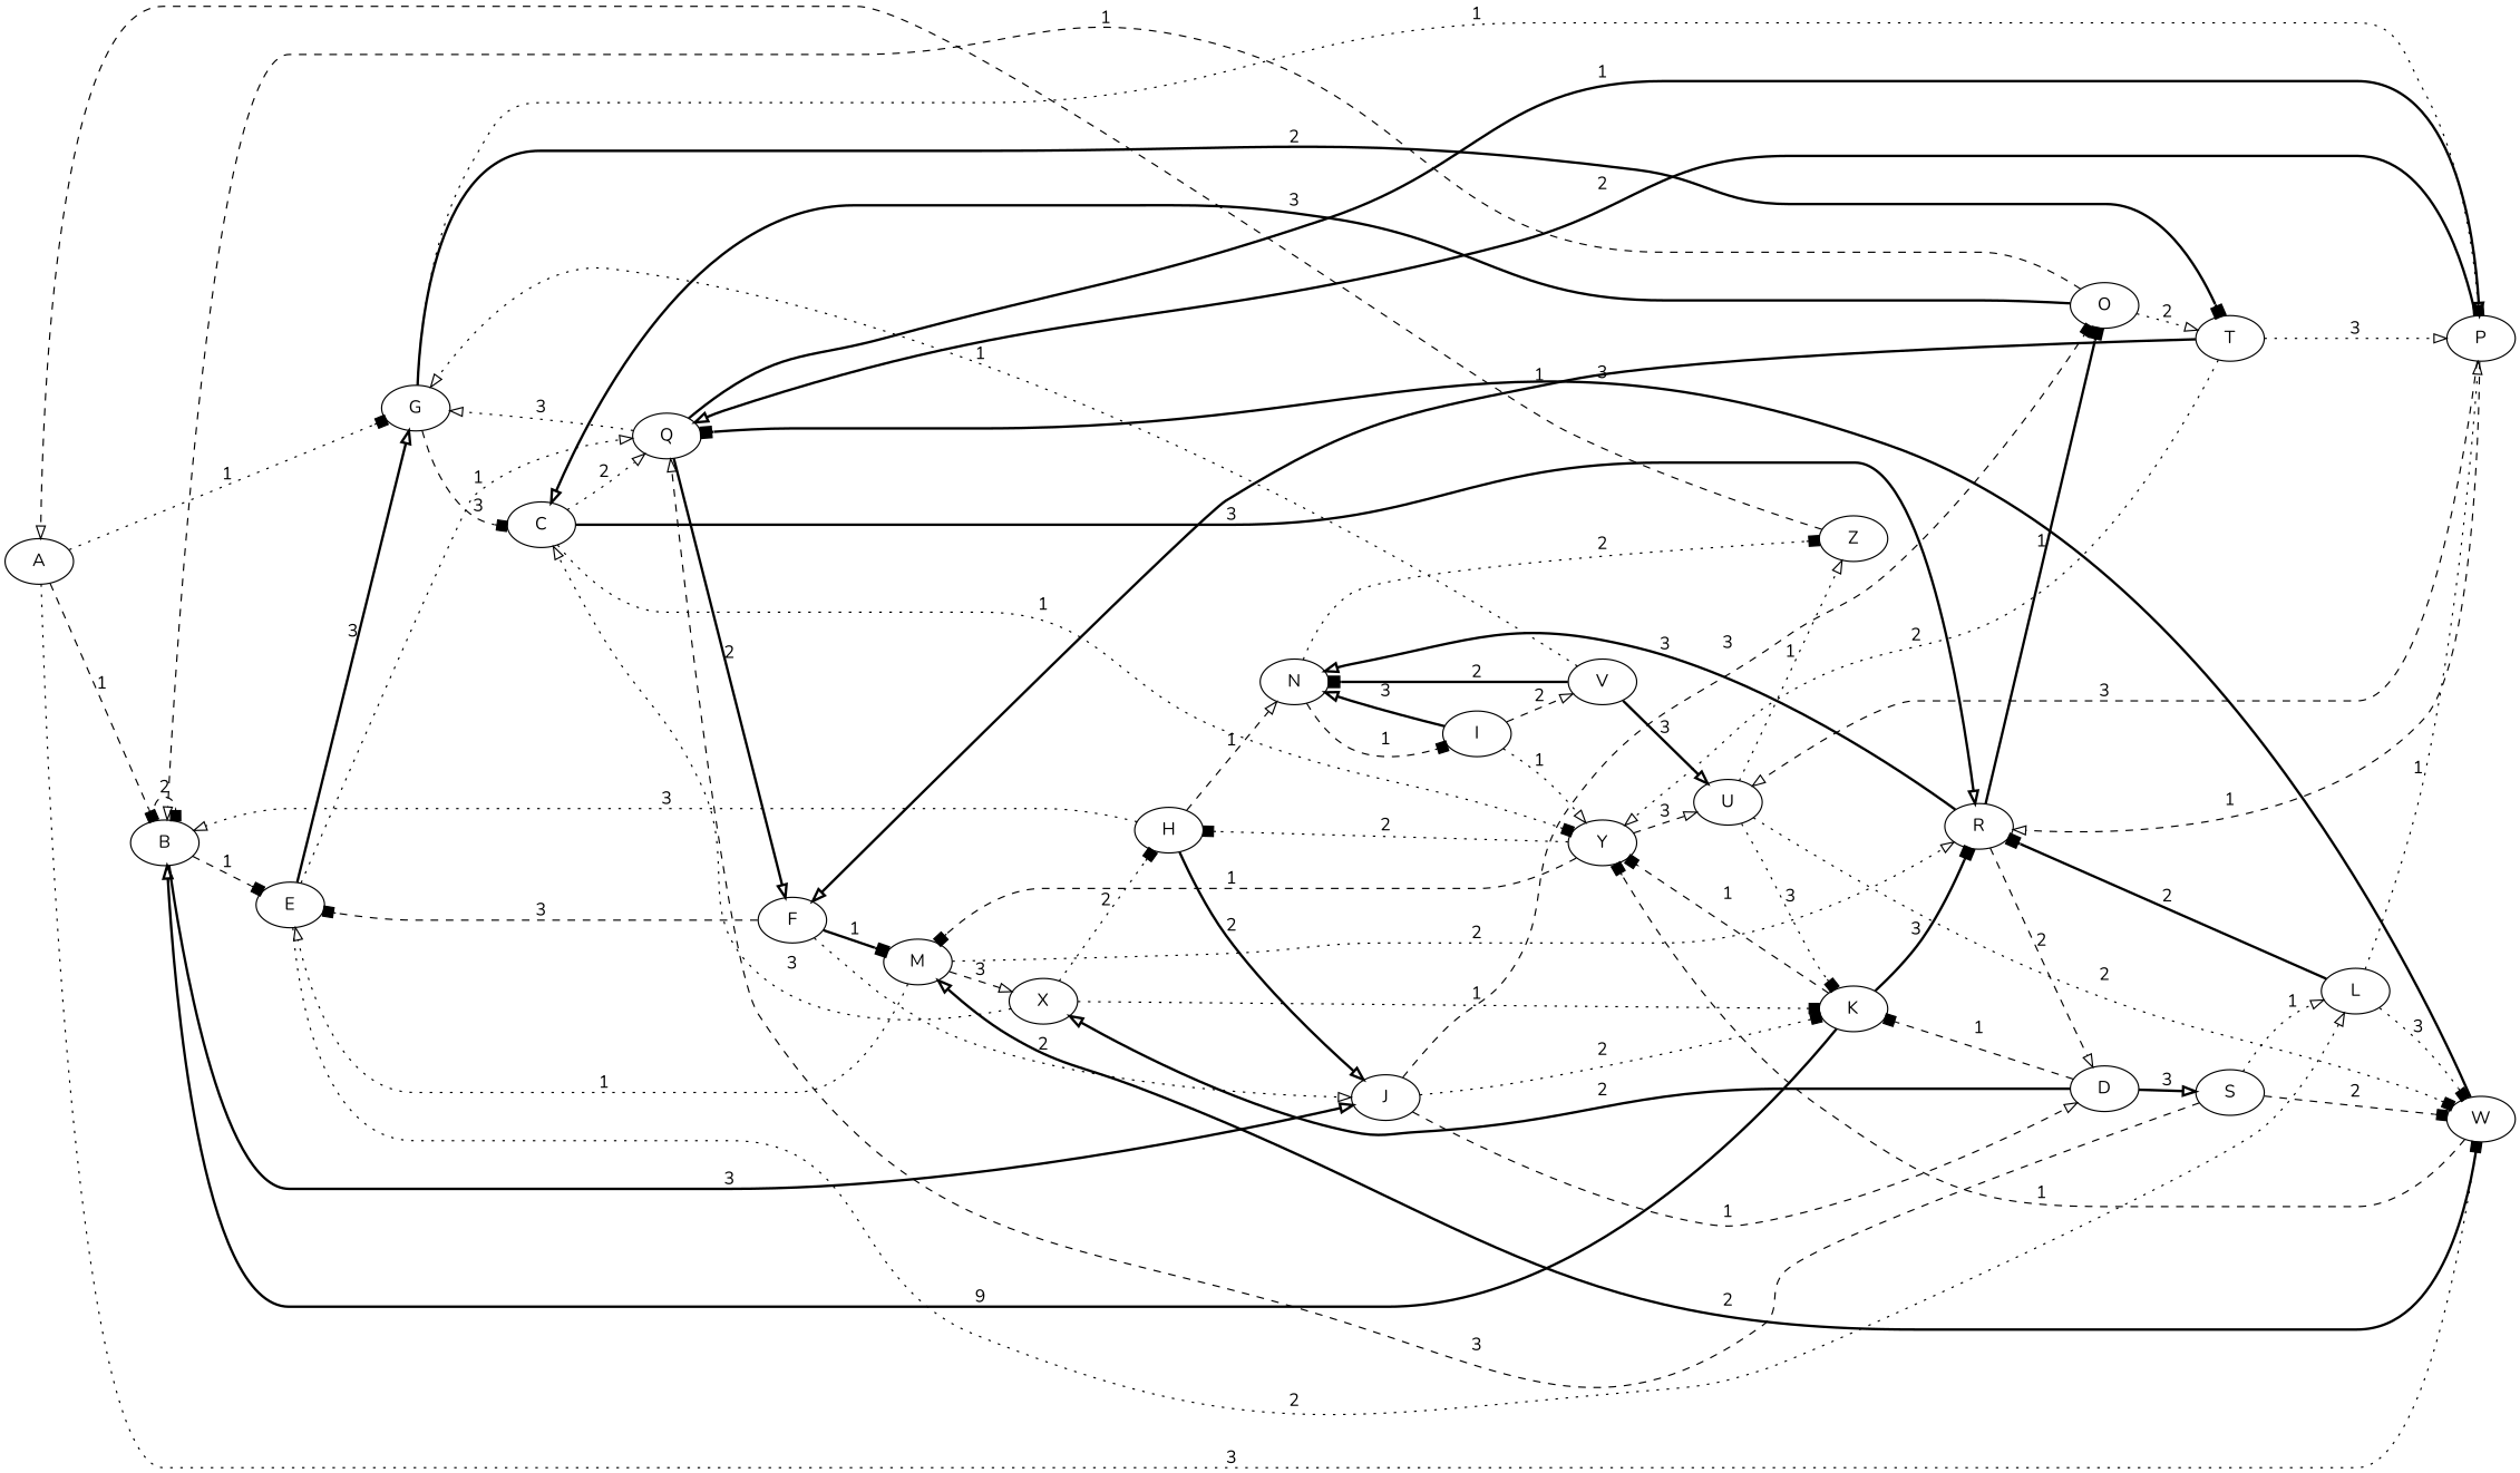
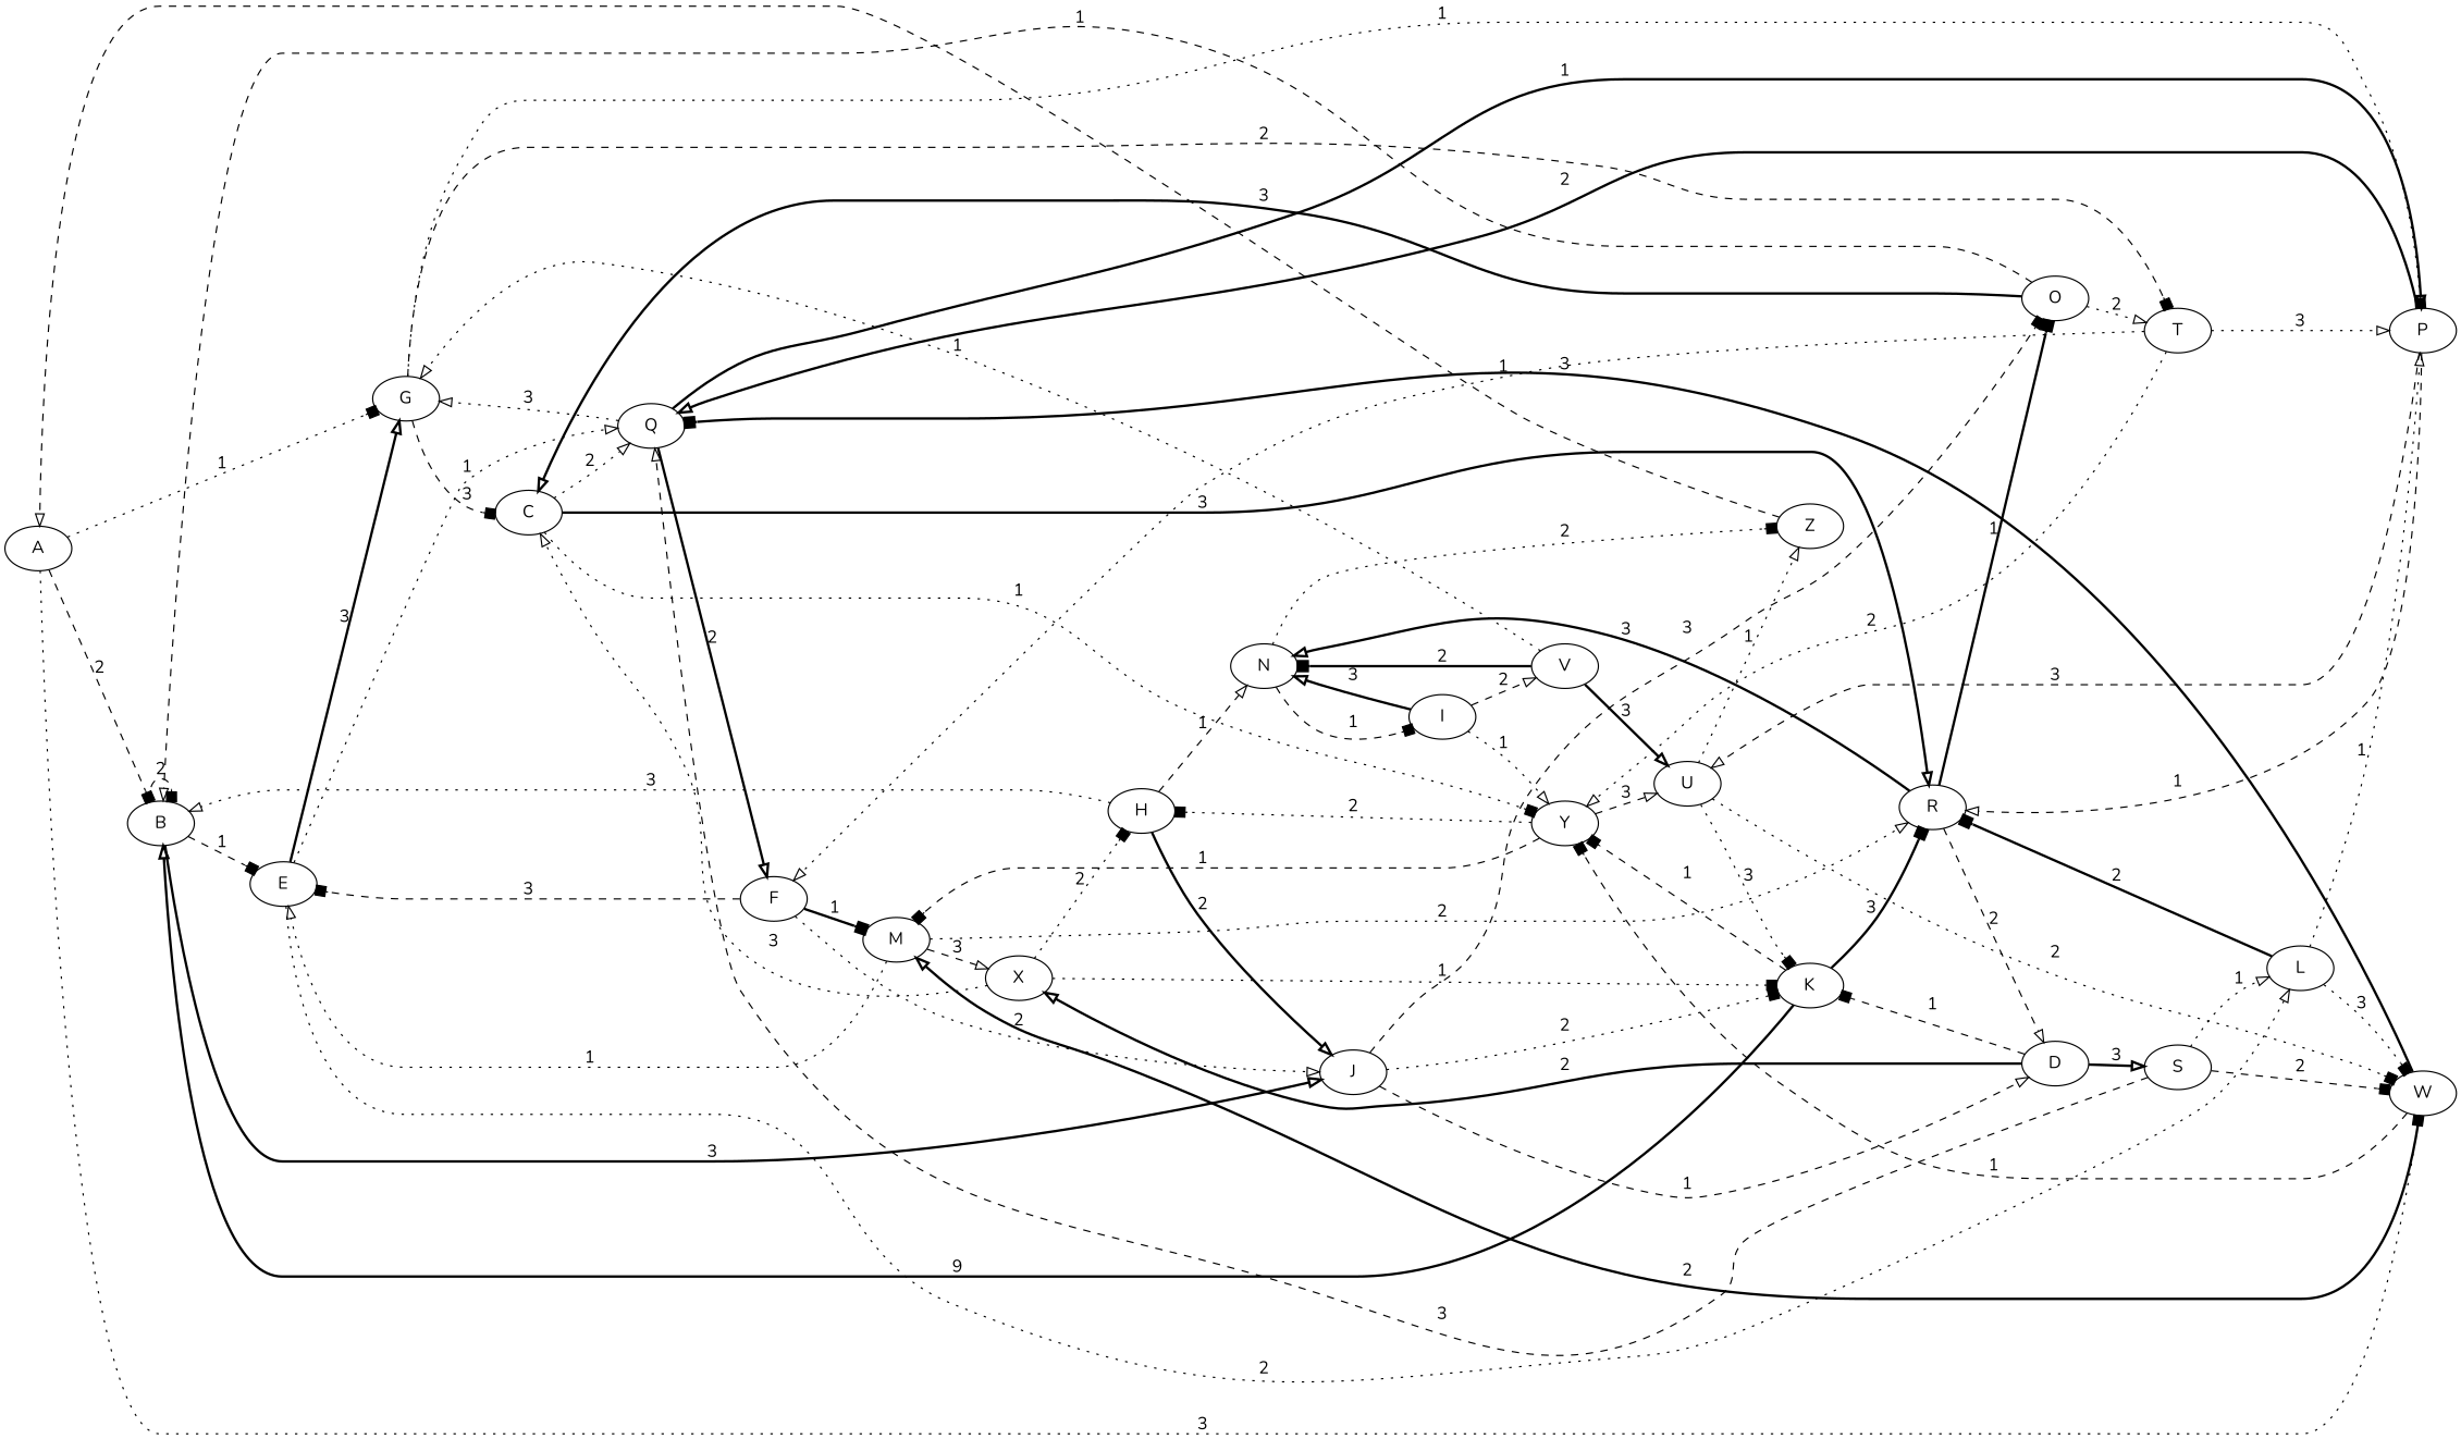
  digraph {
    fontname=Nunito
    rankdir=LR
    node [fontname=Nunito]
    edge [arrowhead=onormal fontname=Nunito style=dotted]
    A
    B
    G
    W
    E
    J
    C
    P
    T
    Q
    Y
    M
    L
    D
    K
    O
    R
    F
    N
    H
    U
    S
    X
    I
    Z
    V
-   A -> B [arrowhead=box label=1 style=dashed]
+   A -> B [arrowhead=box label=2 style=dashed]
    A -> G [arrowhead=box label=1]
    A -> W [arrowhead=box label=3]
    B -> B [arrowhead=box label=2 style=dashed]
    B -> E [arrowhead=box label=1 style=dashed]
    B -> J [label=3 style=bold]
    G -> C [arrowhead=box label=3 style=dashed]
    G -> P [arrowhead=box label=1]
-   G -> T [arrowhead=box label=2 style=bold]
+   G -> T [arrowhead=box label=2 style=dashed]
    W -> Q [arrowhead=box label=3 style=bold]
    W -> Y [arrowhead=box label=1 style=dashed]
    W -> M [label=2 style=bold]
    E -> G [label=3 style=bold]
    E -> Q [label=1]
    E -> L [label=2]
    J -> D [label=1 style=dashed]
    J -> K [arrowhead=box label=2]
    J -> O [arrowhead=box label=3 style=dashed]
    C -> Q [label=2]
    C -> Y [arrowhead=box label=1]
    C -> R [label=3 style=bold]
    P -> Q [label=2 style=bold]
    P -> R [label=1 style=dashed]
    P -> U [label=3 style=dashed]
    T -> P [label=3]
    T -> Y [label=2]
-   T -> F [label=1 style=bold]
+   T -> F [label=1]
    Q -> G [label=3]
    Q -> P [label=1 style=bold]
    Q -> F [label=2 style=bold]
    Y -> M [arrowhead=box label=1 style=dashed]
    Y -> H [arrowhead=box label=2]
    Y -> U [label=3 style=dashed]
    M -> E [label=1]
    M -> R [label=2]
    M -> X [label=3 style=dashed]
    L -> W [arrowhead=box label=3]
    L -> P [label=1]
    L -> R [arrowhead=box label=2 style=bold]
    D -> K [arrowhead=box label=1 style=dashed]
    D -> S [label=3 style=bold]
    D -> X [label=2 style=bold]
    K -> B [label=9 style=bold]
    K -> Y [arrowhead=box label=1 style=dashed]
    K -> R [arrowhead=box label=3 style=bold]
    O -> B [label=1 style=dashed]
    O -> C [label=3 style=bold]
    O -> T [label=2]
    R -> D [label=2 style=dashed]
    R -> O [arrowhead=box label=1 style=bold]
    R -> N [label=3 style=bold]
    F -> E [arrowhead=box label=3 style=dashed]
    F -> J [label=2]
    F -> M [arrowhead=box label=1 style=bold]
    N -> I [arrowhead=box label=1 style=dashed]
    N -> Z [arrowhead=box label=2]
    H -> B [label=3]
    H -> J [label=2 style=bold]
    H -> N [label=1 style=dashed]
    U -> W [arrowhead=box label=2]
    U -> K [arrowhead=box label=3]
    U -> Z [label=1]
    S -> W [arrowhead=box label=2 style=dashed]
    S -> Q [label=3 style=dashed]
    S -> L [label=1]
    X -> C [label=3]
    X -> K [arrowhead=box label=1]
    X -> H [arrowhead=box label=2]
    I -> Y [label=1]
    I -> N [label=3 style=bold]
    I -> V [label=2 style=dashed]
    Z -> A [style=dashed]
    V -> G [label=1]
    V -> N [arrowhead=box label=2 style=bold]
    V -> U [label=3 style=bold]
  }
